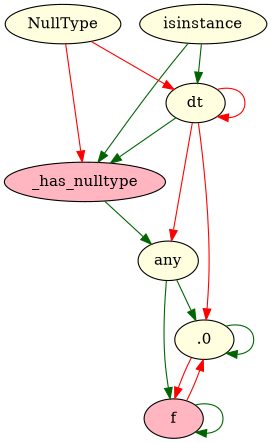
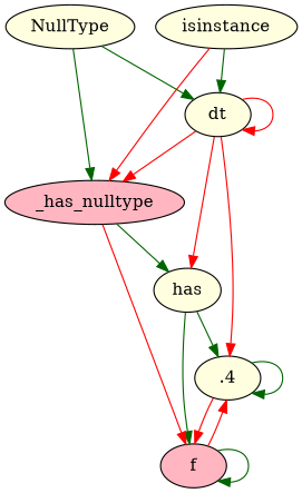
  strict digraph {
    node [fillcolor=lightyellow style=filled]
    edge [color=darkgreen]
-   .0
+   .0 [label=.4]
    f [fillcolor=lightpink]
-   any
+   any [label=has]
    _has_nulltype [fillcolor=lightpink]
    dt
    isinstance
    NullType
    .0 -> .0
    .0 -> f [color=red]
    f -> .0 [color=red]
    f -> f
    any -> .0
    any -> f
+   _has_nulltype -> f [color=red]
    _has_nulltype -> any
    dt -> .0 [color=red]
    dt -> any [color=red]
-   dt -> _has_nulltype
+   dt -> _has_nulltype [color=red]
    dt -> dt [color=red]
-   isinstance -> _has_nulltype
+   isinstance -> _has_nulltype [color=red]
    isinstance -> dt
-   NullType -> _has_nulltype [color=red]
-   NullType -> dt [color=red]
+   NullType -> _has_nulltype
+   NullType -> dt
  }
